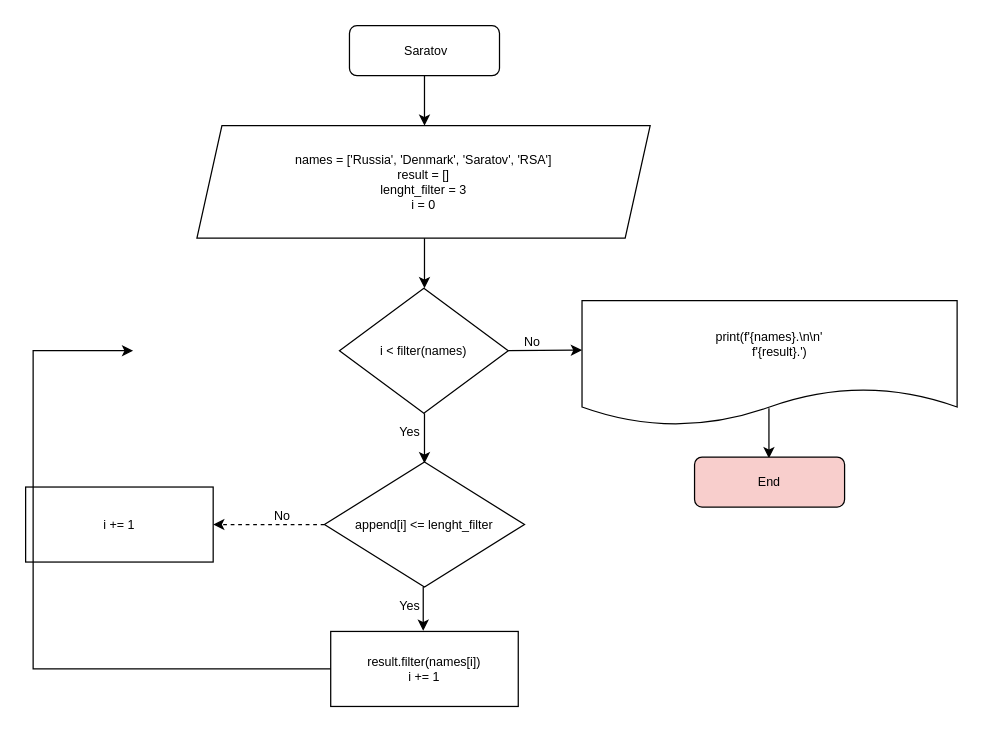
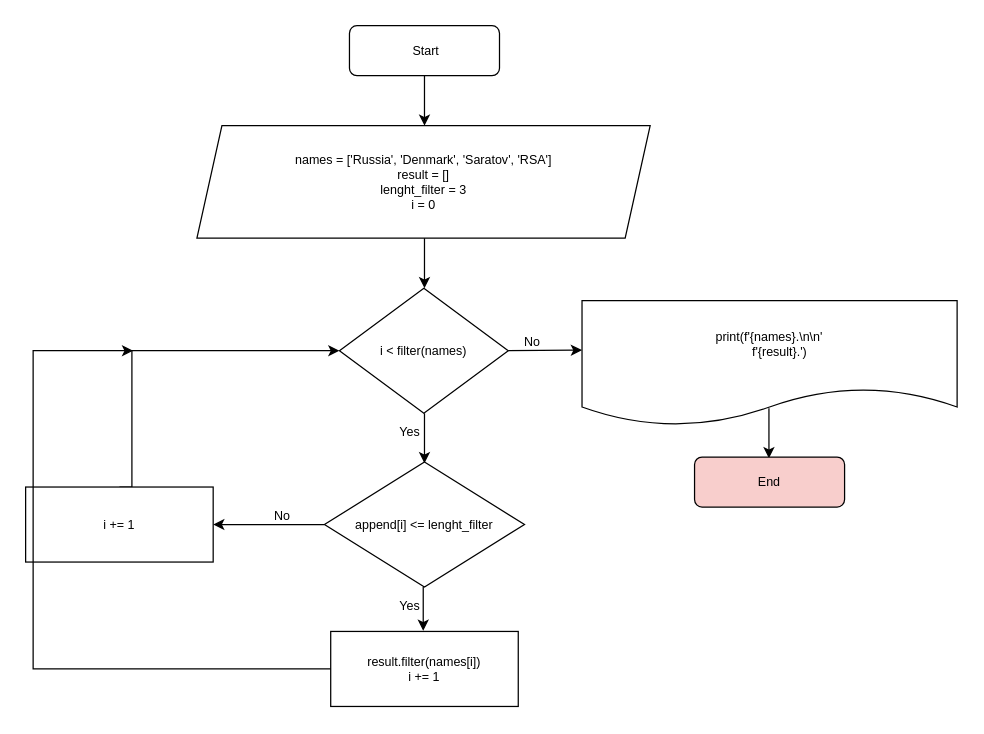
  <mxCell id="0" />
  <mxCell id="1" parent="0" />
- <mxCell id="2" value="&lt;font style=&quot;font-size: 10px;&quot;&gt;&amp;nbsp;Saratov&lt;/font&gt;" style="rounded=1;whiteSpace=wrap;html=1;strokeWidth=1;fontSize=10;" parent="1" vertex="1"><mxGeometry x="279" y="20" width="120" height="40" as="geometry" /></mxCell>
+ <mxCell id="2" value="&lt;font style=&quot;font-size: 10px;&quot;&gt;&amp;nbsp;Start&lt;/font&gt;" style="rounded=1;whiteSpace=wrap;html=1;strokeWidth=1;fontSize=10;" parent="1" vertex="1"><mxGeometry x="279" y="20" width="120" height="40" as="geometry" /></mxCell>
  <mxCell id="3" value="" style="endArrow=classic;html=1;rounded=0;fontSize=12;" parent="1" edge="1"><mxGeometry width="50" height="50" relative="1" as="geometry"><mxPoint x="339" y="60" as="sourcePoint" /><mxPoint x="339" y="100" as="targetPoint" /></mxGeometry></mxCell>
  <mxCell id="4" value="&lt;div style=&quot;&quot;&gt;&lt;div style=&quot;background-color: rgb(255, 255, 255);&quot;&gt;&lt;span style=&quot;background-color: initial;&quot;&gt;names = ['Russia', 'Denmark', 'Saratov', 'RSA']&lt;/span&gt;&lt;/div&gt;&lt;div style=&quot;background-color: rgb(255, 255, 255);&quot;&gt;result = []&lt;br&gt;&lt;/div&gt;&lt;div style=&quot;font-size: 10px; background-color: rgb(255, 255, 255);&quot;&gt;&lt;div style=&quot;&quot;&gt;lenght_filter = 3&lt;/div&gt;&lt;/div&gt;&lt;/div&gt;&lt;div style=&quot;font-size: 10px;&quot;&gt;i = 0&lt;/div&gt;" style="shape=parallelogram;perimeter=parallelogramPerimeter;whiteSpace=wrap;html=1;fixedSize=1;strokeWidth=1;fontSize=10;fontFamily=Helvetica;fontColor=#000000;fontStyle=0" parent="1" vertex="1"><mxGeometry x="157" y="100" width="362.5" height="90" as="geometry" /></mxCell>
  <mxCell id="5" value="" style="endArrow=classic;html=1;rounded=0;fontSize=12;" parent="1" edge="1"><mxGeometry width="50" height="50" relative="1" as="geometry"><mxPoint x="339" y="190" as="sourcePoint" /><mxPoint x="339" y="230" as="targetPoint" /></mxGeometry></mxCell>
  <mxCell id="6" value="i &amp;lt; filter(names)" style="rhombus;whiteSpace=wrap;html=1;strokeWidth=1;fontSize=10;" parent="1" vertex="1"><mxGeometry x="271" y="230" width="135" height="100" as="geometry" /></mxCell>
  <mxCell id="7" value="" style="endArrow=classic;html=1;rounded=0;fontSize=12;" parent="1" edge="1"><mxGeometry width="50" height="50" relative="1" as="geometry"><mxPoint x="339" y="330" as="sourcePoint" /><mxPoint x="339" y="370" as="targetPoint" /></mxGeometry></mxCell>
  <mxCell id="8" value="" style="endArrow=classic;html=1;rounded=0;fontSize=12;" parent="1" edge="1"><mxGeometry width="50" height="50" relative="1" as="geometry"><mxPoint x="406" y="280" as="sourcePoint" /><mxPoint x="465" y="279.5" as="targetPoint" /></mxGeometry></mxCell>
  <mxCell id="9" value="Yes" style="text;html=1;align=center;verticalAlign=middle;resizable=0;points=[];autosize=1;strokeColor=none;fillColor=none;fontSize=10;" parent="1" vertex="1"><mxGeometry x="307" y="330" width="40" height="30" as="geometry" /></mxCell>
  <mxCell id="10" value="No" style="text;html=1;align=center;verticalAlign=middle;resizable=0;points=[];autosize=1;strokeColor=none;fillColor=none;fontSize=10;" parent="1" vertex="1"><mxGeometry x="405" y="258" width="40" height="30" as="geometry" /></mxCell>
  <mxCell id="11" value="append[i] &amp;lt;=&amp;nbsp;lenght_filter" style="rhombus;whiteSpace=wrap;html=1;strokeWidth=1;fontSize=10;" parent="1" vertex="1"><mxGeometry x="259" y="369" width="160" height="100" as="geometry" /></mxCell>
  <mxCell id="12" value="" style="endArrow=classic;html=1;rounded=0;fontSize=12;" parent="1" edge="1"><mxGeometry width="50" height="50" relative="1" as="geometry"><mxPoint x="338" y="469" as="sourcePoint" /><mxPoint x="338" y="504" as="targetPoint" /></mxGeometry></mxCell>
  <mxCell id="13" value="&lt;div style=&quot;background-color: rgb(255, 255, 255);&quot;&gt;result.filter(names[i])&lt;/div&gt;&lt;div style=&quot;background-color: rgb(255, 255, 255);&quot;&gt;i += 1&lt;/div&gt;" style="rounded=0;whiteSpace=wrap;html=1;strokeWidth=1;fontSize=10;fontFamily=Helvetica;fontColor=#000000;" parent="1" vertex="1"><mxGeometry x="264" y="504.5" width="150" height="60" as="geometry" /></mxCell>
+ <mxCell id="14" value="" style="endArrow=classic;html=1;rounded=0;fontSize=10;edgeStyle=elbowEdgeStyle;entryX=0;entryY=0.5;entryDx=0;entryDy=0;exitX=0.5;exitY=0;exitDx=0;exitDy=0;" parent="1" source="19" target="6" edge="1"><mxGeometry width="50" height="50" relative="1" as="geometry"><mxPoint x="105" y="340" as="sourcePoint" /><mxPoint x="212" y="325" as="targetPoint" /><Array as="points"><mxPoint x="105" y="310" /></Array></mxGeometry></mxCell>
  <mxCell id="15" value="&lt;div style=&quot;background-color: rgb(255, 255, 255);&quot;&gt;&lt;div&gt;print(f'{names}.\n\n'&lt;/div&gt;&lt;div&gt;&amp;nbsp; &amp;nbsp; &amp;nbsp; f'{result}.')&lt;/div&gt;&lt;/div&gt;" style="shape=document;whiteSpace=wrap;html=1;boundedLbl=1;strokeWidth=1;fontSize=10;fontFamily=Helvetica;fontColor=#000000;fontStyle=0" parent="1" vertex="1"><mxGeometry x="465" y="240" width="300" height="100" as="geometry" /></mxCell>
  <mxCell id="16" value="" style="endArrow=classic;html=1;rounded=0;fontSize=12;" parent="1" edge="1"><mxGeometry width="50" height="50" relative="1" as="geometry"><mxPoint x="614.5" y="326" as="sourcePoint" /><mxPoint x="614.5" y="366" as="targetPoint" /></mxGeometry></mxCell>
  <mxCell id="17" value="&lt;font style=&quot;font-size: 10px;&quot;&gt;End&lt;/font&gt;" style="rounded=1;whiteSpace=wrap;html=1;strokeWidth=1;fontSize=10;fillColor=#f8cecc;" parent="1" vertex="1"><mxGeometry x="555" y="365" width="120" height="40" as="geometry" /></mxCell>
  <mxCell id="18" value="Yes" style="text;html=1;align=center;verticalAlign=middle;resizable=0;points=[];autosize=1;strokeColor=none;fillColor=none;fontSize=10;" parent="1" vertex="1"><mxGeometry x="307" y="469" width="40" height="30" as="geometry" /></mxCell>
  <mxCell id="19" value="&lt;div style=&quot;background-color: rgb(255, 255, 255);&quot;&gt;i += 1&lt;br&gt;&lt;/div&gt;" style="rounded=0;whiteSpace=wrap;html=1;strokeWidth=1;fontSize=10;fontFamily=Helvetica;fontColor=#000000;" parent="1" vertex="1"><mxGeometry x="20" y="389" width="150" height="60" as="geometry" /></mxCell>
- <mxCell id="20" value="" style="endArrow=classic;html=1;rounded=0;fontSize=12;entryX=1;entryY=0.5;entryDx=0;entryDy=0;exitX=0;exitY=0.5;exitDx=0;exitDy=0;dashed=1;" parent="1" source="11" target="19" edge="1"><mxGeometry width="50" height="50" relative="1" as="geometry"><mxPoint x="200" y="430.5" as="sourcePoint" /><mxPoint x="259" y="430" as="targetPoint" /></mxGeometry></mxCell>
+ <mxCell id="20" value="" style="endArrow=classic;html=1;rounded=0;fontSize=12;entryX=1;entryY=0.5;entryDx=0;entryDy=0;exitX=0;exitY=0.5;exitDx=0;exitDy=0;" parent="1" source="11" target="19" edge="1"><mxGeometry width="50" height="50" relative="1" as="geometry"><mxPoint x="200" y="430.5" as="sourcePoint" /><mxPoint x="259" y="430" as="targetPoint" /></mxGeometry></mxCell>
  <mxCell id="21" value="No" style="text;html=1;align=center;verticalAlign=middle;resizable=0;points=[];autosize=1;strokeColor=none;fillColor=none;fontSize=10;" parent="1" vertex="1"><mxGeometry x="205" y="397" width="40" height="30" as="geometry" /></mxCell>
  <mxCell id="22" value="" style="endArrow=classic;html=1;rounded=0;fontSize=10;edgeStyle=elbowEdgeStyle;exitX=0;exitY=0.5;exitDx=0;exitDy=0;" parent="1" source="13" edge="1"><mxGeometry width="50" height="50" relative="1" as="geometry"><mxPoint x="120" y="399" as="sourcePoint" /><mxPoint x="106" y="280" as="targetPoint" /><Array as="points"><mxPoint x="26" y="430" /></Array></mxGeometry></mxCell>
